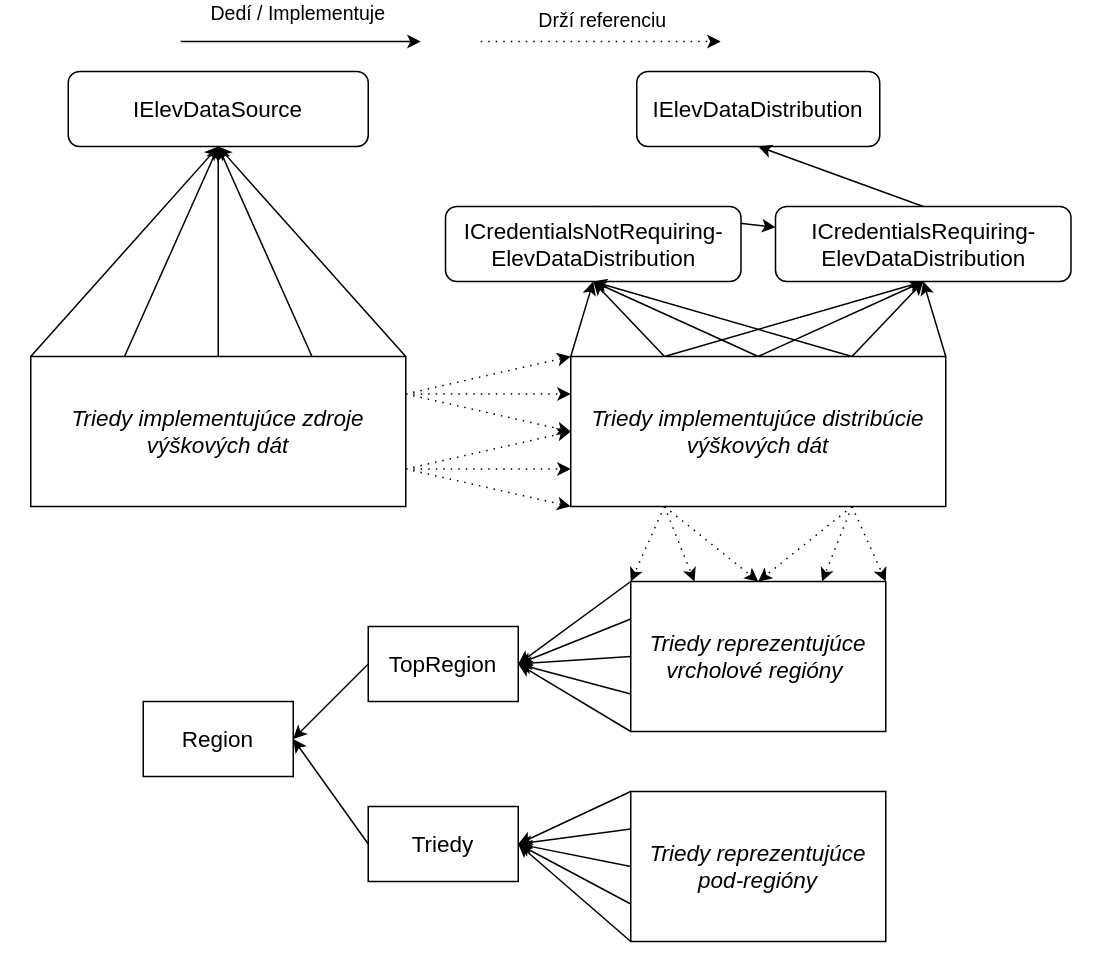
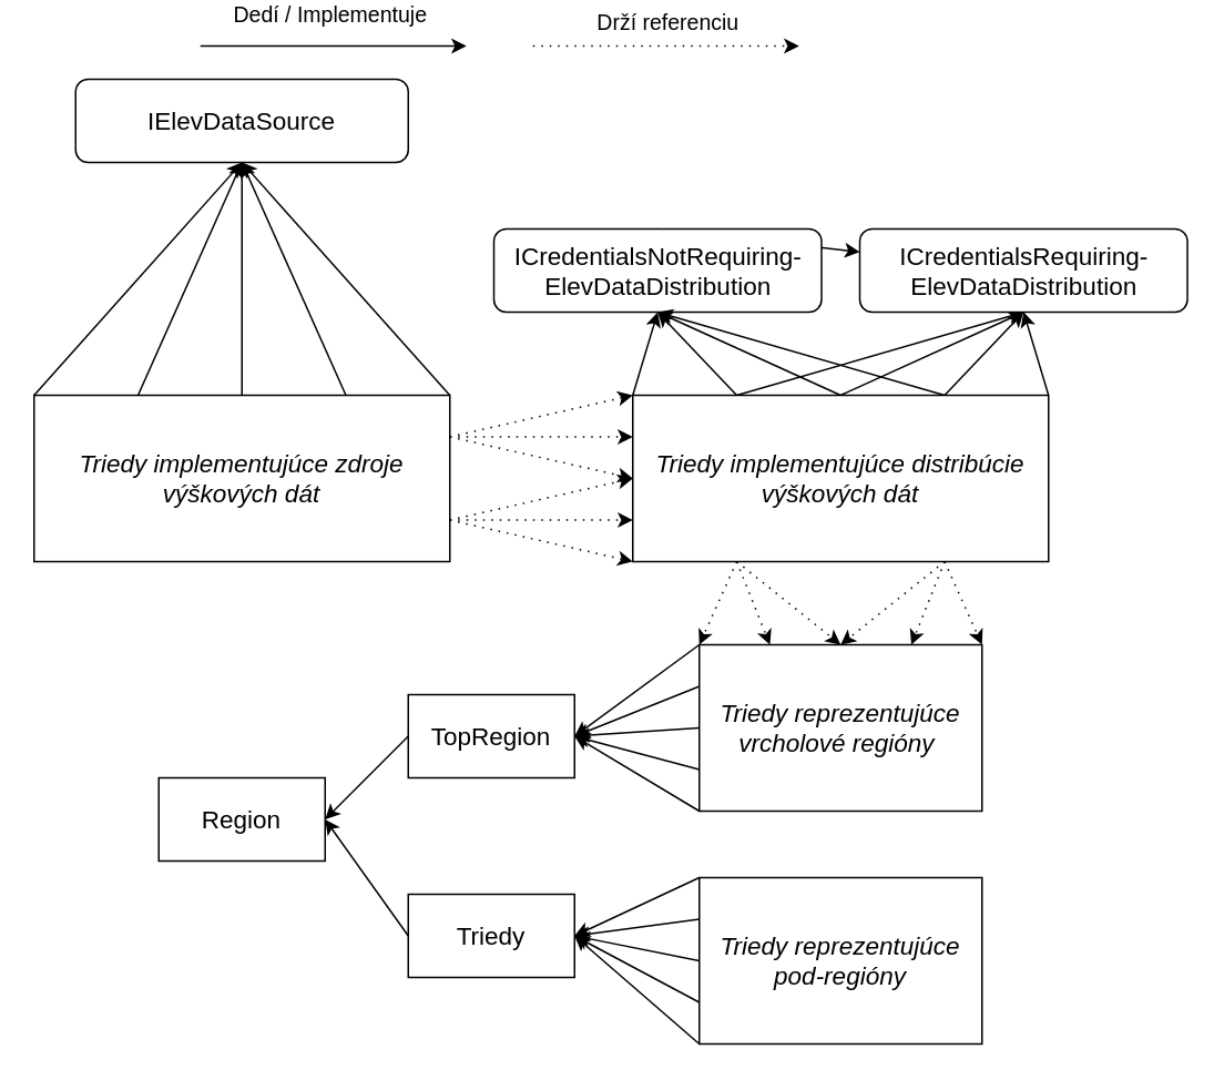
  <mxCell id="0" />
  <mxCell id="1" parent="0" />
  <mxCell id="2" value="&lt;font style=&quot;font-size: 15px;&quot;&gt;IElevDataSource&lt;/font&gt;" style="rounded=1;whiteSpace=wrap;html=1;" vertex="1" parent="1"><mxGeometry x="45" y="40" width="200" height="50" as="geometry" /></mxCell>
  <mxCell id="3" style="rounded=0;orthogonalLoop=1;jettySize=auto;html=1;exitX=0;exitY=0;exitDx=0;exitDy=0;entryX=0.5;entryY=1;entryDx=0;entryDy=0;" edge="1" parent="1" source="9" target="2"><mxGeometry relative="1" as="geometry" /></mxCell>
  <mxCell id="4" style="rounded=0;orthogonalLoop=1;jettySize=auto;html=1;exitX=0.25;exitY=0;exitDx=0;exitDy=0;entryX=0.5;entryY=1;entryDx=0;entryDy=0;" edge="1" parent="1" source="9" target="2"><mxGeometry relative="1" as="geometry"><mxPoint x="145" y="210" as="targetPoint" /></mxGeometry></mxCell>
  <mxCell id="5" style="rounded=0;orthogonalLoop=1;jettySize=auto;html=1;exitX=0.5;exitY=0;exitDx=0;exitDy=0;entryX=0.5;entryY=1;entryDx=0;entryDy=0;" edge="1" parent="1" source="9" target="2"><mxGeometry relative="1" as="geometry" /></mxCell>
  <mxCell id="6" style="rounded=0;orthogonalLoop=1;jettySize=auto;html=1;exitX=0.75;exitY=0;exitDx=0;exitDy=0;entryX=0.5;entryY=1;entryDx=0;entryDy=0;" edge="1" parent="1" source="9" target="2"><mxGeometry relative="1" as="geometry" /></mxCell>
  <mxCell id="7" style="rounded=0;orthogonalLoop=1;jettySize=auto;html=1;exitX=1;exitY=0;exitDx=0;exitDy=0;entryX=0.5;entryY=1;entryDx=0;entryDy=0;" edge="1" parent="1" source="9" target="2"><mxGeometry relative="1" as="geometry" /></mxCell>
  <mxCell id="8" style="rounded=0;orthogonalLoop=1;jettySize=auto;html=1;exitX=1;exitY=0.25;exitDx=0;exitDy=0;entryX=0;entryY=0;entryDx=0;entryDy=0;dashed=1;dashPattern=1 4;" edge="1" parent="1" source="9" target="22"><mxGeometry relative="1" as="geometry" /></mxCell>
  <mxCell id="9" value="&lt;span style=&quot;font-size: 15px;&quot;&gt;&lt;i&gt;Triedy implementujúce zdroje výškových dát&lt;/i&gt;&lt;/span&gt;" style="rounded=0;whiteSpace=wrap;html=1;" vertex="1" parent="1"><mxGeometry x="20" y="230" width="250" height="100" as="geometry" /></mxCell>
- <mxCell id="10" value="&lt;font style=&quot;font-size: 15px;&quot;&gt;IElevDataDistribution&lt;/font&gt;" style="rounded=1;whiteSpace=wrap;html=1;" vertex="1" parent="1"><mxGeometry x="424" y="40" width="162" height="50" as="geometry" /></mxCell>
- <mxCell id="11" style="rounded=0;orthogonalLoop=1;jettySize=auto;html=1;exitX=0.5;exitY=0;exitDx=0;exitDy=0;entryX=0.5;entryY=1;entryDx=0;entryDy=0;" edge="1" parent="1" source="29" target="10"><mxGeometry relative="1" as="geometry" /></mxCell>
  <mxCell id="12" style="rounded=0;orthogonalLoop=1;jettySize=auto;html=1;exitX=0.5;exitY=0;exitDx=0;exitDy=0;" edge="1" parent="1" source="13" target="29"><mxGeometry relative="1" as="geometry" /></mxCell>
  <mxCell id="13" value="&lt;span style=&quot;font-size: 15px;&quot;&gt;&lt;span&gt;ICredentialsNotRequiring-&lt;/span&gt;&lt;/span&gt;&lt;div&gt;&lt;span style=&quot;font-size: 15px;&quot;&gt;&lt;span&gt;ElevDataDistribution&lt;/span&gt;&lt;/span&gt;&lt;/div&gt;" style="rounded=1;whiteSpace=wrap;html=1;fontStyle=0" vertex="1" parent="1"><mxGeometry x="296.5" y="130" width="197" height="50" as="geometry" /></mxCell>
  <mxCell id="14" style="rounded=0;orthogonalLoop=1;jettySize=auto;html=1;exitX=0.25;exitY=0;exitDx=0;exitDy=0;entryX=0.5;entryY=1;entryDx=0;entryDy=0;" edge="1" parent="1" source="22" target="13"><mxGeometry relative="1" as="geometry" /></mxCell>
  <mxCell id="15" style="rounded=0;orthogonalLoop=1;jettySize=auto;html=1;exitX=0.25;exitY=0;exitDx=0;exitDy=0;entryX=0.5;entryY=1;entryDx=0;entryDy=0;" edge="1" parent="1" source="22" target="29"><mxGeometry relative="1" as="geometry" /></mxCell>
  <mxCell id="16" style="rounded=0;orthogonalLoop=1;jettySize=auto;html=1;exitX=1;exitY=0;exitDx=0;exitDy=0;entryX=0.5;entryY=1;entryDx=0;entryDy=0;" edge="1" parent="1" source="22" target="29"><mxGeometry relative="1" as="geometry" /></mxCell>
  <mxCell id="17" style="rounded=0;orthogonalLoop=1;jettySize=auto;html=1;exitX=0;exitY=0;exitDx=0;exitDy=0;entryX=0.5;entryY=1;entryDx=0;entryDy=0;" edge="1" parent="1" source="22" target="13"><mxGeometry relative="1" as="geometry" /></mxCell>
  <mxCell id="18" style="rounded=0;orthogonalLoop=1;jettySize=auto;html=1;exitX=0.5;exitY=0;exitDx=0;exitDy=0;entryX=0.5;entryY=1;entryDx=0;entryDy=0;" edge="1" parent="1" source="22" target="13"><mxGeometry relative="1" as="geometry" /></mxCell>
  <mxCell id="19" style="rounded=0;orthogonalLoop=1;jettySize=auto;html=1;exitX=0.75;exitY=0;exitDx=0;exitDy=0;entryX=0.5;entryY=1;entryDx=0;entryDy=0;" edge="1" parent="1" source="22" target="29"><mxGeometry relative="1" as="geometry" /></mxCell>
  <mxCell id="20" style="rounded=0;orthogonalLoop=1;jettySize=auto;html=1;exitX=0.5;exitY=0;exitDx=0;exitDy=0;entryX=0.5;entryY=1;entryDx=0;entryDy=0;" edge="1" parent="1" source="22" target="29"><mxGeometry relative="1" as="geometry"><mxPoint x="610" y="170" as="targetPoint" /></mxGeometry></mxCell>
  <mxCell id="21" style="rounded=0;orthogonalLoop=1;jettySize=auto;html=1;exitX=0.75;exitY=0;exitDx=0;exitDy=0;entryX=0.5;entryY=1;entryDx=0;entryDy=0;" edge="1" parent="1" source="22" target="13"><mxGeometry relative="1" as="geometry" /></mxCell>
  <mxCell id="22" value="&lt;span style=&quot;font-size: 15px;&quot;&gt;&lt;i&gt;Triedy implementujúce distribúcie výškových dát&lt;/i&gt;&lt;/span&gt;" style="rounded=0;whiteSpace=wrap;html=1;" vertex="1" parent="1"><mxGeometry x="380" y="230" width="250" height="100" as="geometry" /></mxCell>
  <mxCell id="23" style="rounded=0;orthogonalLoop=1;jettySize=auto;html=1;exitX=1;exitY=0.25;exitDx=0;exitDy=0;entryX=0;entryY=0.25;entryDx=0;entryDy=0;dashed=1;dashPattern=1 4;" edge="1" parent="1" source="9" target="22"><mxGeometry relative="1" as="geometry"><mxPoint x="285" y="260" as="sourcePoint" /><mxPoint x="395" y="260" as="targetPoint" /></mxGeometry></mxCell>
  <mxCell id="24" style="rounded=0;orthogonalLoop=1;jettySize=auto;html=1;exitX=1;exitY=0.25;exitDx=0;exitDy=0;entryX=0;entryY=0.5;entryDx=0;entryDy=0;dashed=1;dashPattern=1 4;" edge="1" parent="1" source="9" target="22"><mxGeometry relative="1" as="geometry"><mxPoint x="285" y="279.44" as="sourcePoint" /><mxPoint x="395" y="279.44" as="targetPoint" /></mxGeometry></mxCell>
  <mxCell id="25" style="rounded=0;orthogonalLoop=1;jettySize=auto;html=1;exitX=1;exitY=0.75;exitDx=0;exitDy=0;entryX=0;entryY=0.75;entryDx=0;entryDy=0;dashed=1;dashPattern=1 4;" edge="1" parent="1" source="9" target="22"><mxGeometry relative="1" as="geometry"><mxPoint x="270" y="300" as="sourcePoint" /><mxPoint x="380" y="300" as="targetPoint" /></mxGeometry></mxCell>
  <mxCell id="26" style="rounded=0;orthogonalLoop=1;jettySize=auto;html=1;exitX=1;exitY=0.75;exitDx=0;exitDy=0;entryX=0;entryY=1;entryDx=0;entryDy=0;dashed=1;dashPattern=1 4;" edge="1" parent="1" source="9" target="22"><mxGeometry relative="1" as="geometry"><mxPoint x="270" y="330" as="sourcePoint" /><mxPoint x="380" y="330" as="targetPoint" /></mxGeometry></mxCell>
  <mxCell id="27" style="rounded=0;orthogonalLoop=1;jettySize=auto;html=1;" edge="1" parent="1"><mxGeometry relative="1" as="geometry"><mxPoint x="120" y="20" as="sourcePoint" /><mxPoint x="280" y="20" as="targetPoint" /></mxGeometry></mxCell>
  <mxCell id="28" value="&lt;font style=&quot;font-size: 13px;&quot;&gt;Dedí / Implementuje&lt;/font&gt;" style="edgeLabel;html=1;align=center;verticalAlign=middle;resizable=0;points=[];" vertex="1" connectable="0" parent="27"><mxGeometry x="-0.383" y="2" relative="1" as="geometry"><mxPoint x="28" y="-18" as="offset" /></mxGeometry></mxCell>
  <mxCell id="29" value="&lt;span style=&quot;font-size: 15px;&quot;&gt;&lt;span&gt;ICredentialsRequiring-&lt;/span&gt;&lt;/span&gt;&lt;div&gt;&lt;span style=&quot;font-size: 15px;&quot;&gt;&lt;span&gt;ElevDataDistribution&lt;/span&gt;&lt;/span&gt;&lt;/div&gt;" style="rounded=1;whiteSpace=wrap;html=1;fontStyle=0" vertex="1" parent="1"><mxGeometry x="516.5" y="130" width="197" height="50" as="geometry" /></mxCell>
  <mxCell id="30" style="rounded=0;orthogonalLoop=1;jettySize=auto;html=1;exitX=1;exitY=0.75;exitDx=0;exitDy=0;entryX=0;entryY=0.5;entryDx=0;entryDy=0;dashed=1;dashPattern=1 4;" edge="1" parent="1" source="9" target="22"><mxGeometry relative="1" as="geometry"><mxPoint x="270" y="305" as="sourcePoint" /><mxPoint x="380" y="330" as="targetPoint" /></mxGeometry></mxCell>
  <mxCell id="31" style="rounded=0;orthogonalLoop=1;jettySize=auto;html=1;dashed=1;dashPattern=1 4;" edge="1" parent="1"><mxGeometry relative="1" as="geometry"><mxPoint x="320" y="20" as="sourcePoint" /><mxPoint x="480" y="20" as="targetPoint" /></mxGeometry></mxCell>
  <mxCell id="32" value="&lt;font style=&quot;font-size: 13px;&quot;&gt;Drží referenciu&lt;/font&gt;" style="edgeLabel;html=1;align=center;verticalAlign=middle;resizable=0;points=[];" vertex="1" connectable="0" parent="31"><mxGeometry x="-0.218" y="2" relative="1" as="geometry"><mxPoint x="17" y="-13" as="offset" /></mxGeometry></mxCell>
  <mxCell id="33" value="&lt;span style=&quot;font-size: 15px;&quot;&gt;&lt;span&gt;Region&lt;/span&gt;&lt;/span&gt;" style="rounded=0;whiteSpace=wrap;html=1;fontStyle=0" vertex="1" parent="1"><mxGeometry x="95" y="460" width="100" height="50" as="geometry" /></mxCell>
  <mxCell id="34" style="rounded=0;orthogonalLoop=1;jettySize=auto;html=1;exitX=0;exitY=0.5;exitDx=0;exitDy=0;entryX=1;entryY=0.5;entryDx=0;entryDy=0;" edge="1" parent="1" source="35" target="33"><mxGeometry relative="1" as="geometry"><mxPoint x="210" y="510" as="targetPoint" /></mxGeometry></mxCell>
  <mxCell id="35" value="&lt;span style=&quot;font-size: 15px;&quot;&gt;&lt;span&gt;Triedy&lt;/span&gt;&lt;/span&gt;" style="rounded=0;whiteSpace=wrap;html=1;fontStyle=0" vertex="1" parent="1"><mxGeometry x="245" y="530" width="100" height="50" as="geometry" /></mxCell>
  <mxCell id="36" style="rounded=0;orthogonalLoop=1;jettySize=auto;html=1;exitX=0;exitY=0.5;exitDx=0;exitDy=0;entryX=1;entryY=0.5;entryDx=0;entryDy=0;" edge="1" parent="1" source="37" target="33"><mxGeometry relative="1" as="geometry" /></mxCell>
  <mxCell id="37" value="&lt;span style=&quot;font-size: 15px;&quot;&gt;&lt;span&gt;TopRegion&lt;/span&gt;&lt;/span&gt;" style="rounded=0;whiteSpace=wrap;html=1;fontStyle=0" vertex="1" parent="1"><mxGeometry x="245" y="410" width="100" height="50" as="geometry" /></mxCell>
  <mxCell id="38" style="rounded=0;orthogonalLoop=1;jettySize=auto;html=1;exitX=0;exitY=0;exitDx=0;exitDy=0;entryX=1;entryY=0.5;entryDx=0;entryDy=0;" edge="1" parent="1" source="43" target="37"><mxGeometry relative="1" as="geometry" /></mxCell>
  <mxCell id="39" style="rounded=0;orthogonalLoop=1;jettySize=auto;html=1;exitX=0;exitY=0.25;exitDx=0;exitDy=0;entryX=1;entryY=0.5;entryDx=0;entryDy=0;" edge="1" parent="1" source="43" target="37"><mxGeometry relative="1" as="geometry"><mxPoint x="360" y="450" as="targetPoint" /></mxGeometry></mxCell>
  <mxCell id="40" style="rounded=0;orthogonalLoop=1;jettySize=auto;html=1;exitX=0;exitY=0.5;exitDx=0;exitDy=0;entryX=1;entryY=0.5;entryDx=0;entryDy=0;" edge="1" parent="1" source="43" target="37"><mxGeometry relative="1" as="geometry" /></mxCell>
  <mxCell id="41" style="rounded=0;orthogonalLoop=1;jettySize=auto;html=1;exitX=0;exitY=0.75;exitDx=0;exitDy=0;entryX=1;entryY=0.5;entryDx=0;entryDy=0;" edge="1" parent="1" source="43" target="37"><mxGeometry relative="1" as="geometry"><mxPoint x="350" y="450" as="targetPoint" /></mxGeometry></mxCell>
  <mxCell id="42" style="rounded=0;orthogonalLoop=1;jettySize=auto;html=1;exitX=0;exitY=1;exitDx=0;exitDy=0;entryX=1;entryY=0.5;entryDx=0;entryDy=0;" edge="1" parent="1" source="43" target="37"><mxGeometry relative="1" as="geometry" /></mxCell>
  <mxCell id="43" value="&lt;span style=&quot;font-size: 15px;&quot;&gt;&lt;i&gt;Triedy reprezentujúce vrcholové regióny&amp;nbsp;&lt;/i&gt;&lt;/span&gt;" style="rounded=0;whiteSpace=wrap;html=1;" vertex="1" parent="1"><mxGeometry x="420" y="380" width="170" height="100" as="geometry" /></mxCell>
  <mxCell id="44" style="rounded=0;orthogonalLoop=1;jettySize=auto;html=1;exitX=0;exitY=0;exitDx=0;exitDy=0;entryX=1;entryY=0.5;entryDx=0;entryDy=0;" edge="1" parent="1" source="49" target="35"><mxGeometry relative="1" as="geometry" /></mxCell>
  <mxCell id="45" style="rounded=0;orthogonalLoop=1;jettySize=auto;html=1;exitX=0;exitY=0.25;exitDx=0;exitDy=0;entryX=1;entryY=0.5;entryDx=0;entryDy=0;" edge="1" parent="1" source="49" target="35"><mxGeometry relative="1" as="geometry" /></mxCell>
  <mxCell id="46" style="rounded=0;orthogonalLoop=1;jettySize=auto;html=1;exitX=0;exitY=0.5;exitDx=0;exitDy=0;entryX=1;entryY=0.5;entryDx=0;entryDy=0;" edge="1" parent="1" source="49" target="35"><mxGeometry relative="1" as="geometry" /></mxCell>
  <mxCell id="47" style="rounded=0;orthogonalLoop=1;jettySize=auto;html=1;exitX=0;exitY=0.75;exitDx=0;exitDy=0;entryX=1;entryY=0.5;entryDx=0;entryDy=0;" edge="1" parent="1" source="49" target="35"><mxGeometry relative="1" as="geometry" /></mxCell>
  <mxCell id="48" style="rounded=0;orthogonalLoop=1;jettySize=auto;html=1;exitX=0;exitY=1;exitDx=0;exitDy=0;entryX=1;entryY=0.5;entryDx=0;entryDy=0;" edge="1" parent="1" source="49" target="35"><mxGeometry relative="1" as="geometry" /></mxCell>
  <mxCell id="49" value="&lt;span style=&quot;font-size: 15px;&quot;&gt;&lt;i&gt;Triedy reprezentujúce pod-regióny&lt;/i&gt;&lt;/span&gt;" style="rounded=0;whiteSpace=wrap;html=1;" vertex="1" parent="1"><mxGeometry x="420" y="520" width="170" height="100" as="geometry" /></mxCell>
  <mxCell id="50" style="rounded=0;orthogonalLoop=1;jettySize=auto;html=1;exitX=0.75;exitY=1;exitDx=0;exitDy=0;entryX=1;entryY=0;entryDx=0;entryDy=0;dashed=1;dashPattern=1 4;" edge="1" parent="1" source="22" target="43"><mxGeometry relative="1" as="geometry"><mxPoint x="460" y="355" as="sourcePoint" /><mxPoint x="570" y="355" as="targetPoint" /></mxGeometry></mxCell>
  <mxCell id="51" style="rounded=0;orthogonalLoop=1;jettySize=auto;html=1;exitX=0.75;exitY=1;exitDx=0;exitDy=0;entryX=0.75;entryY=0;entryDx=0;entryDy=0;dashed=1;dashPattern=1 4;" edge="1" parent="1" source="22" target="43"><mxGeometry relative="1" as="geometry"><mxPoint x="460" y="355" as="sourcePoint" /><mxPoint x="570" y="380" as="targetPoint" /></mxGeometry></mxCell>
  <mxCell id="52" style="rounded=0;orthogonalLoop=1;jettySize=auto;html=1;entryX=0.5;entryY=0;entryDx=0;entryDy=0;dashed=1;dashPattern=1 4;exitX=0.75;exitY=1;exitDx=0;exitDy=0;" edge="1" parent="1" source="22" target="43"><mxGeometry relative="1" as="geometry"><mxPoint x="490" y="350" as="sourcePoint" /><mxPoint x="570" y="330" as="targetPoint" /></mxGeometry></mxCell>
  <mxCell id="53" style="rounded=0;orthogonalLoop=1;jettySize=auto;html=1;entryX=0.5;entryY=0;entryDx=0;entryDy=0;dashed=1;dashPattern=1 4;exitX=0.25;exitY=1;exitDx=0;exitDy=0;" edge="1" parent="1" source="22" target="43"><mxGeometry relative="1" as="geometry"><mxPoint x="577" y="340" as="sourcePoint" /><mxPoint x="515" y="390" as="targetPoint" /></mxGeometry></mxCell>
  <mxCell id="54" style="rounded=0;orthogonalLoop=1;jettySize=auto;html=1;entryX=0.25;entryY=0;entryDx=0;entryDy=0;dashed=1;dashPattern=1 4;exitX=0.25;exitY=1;exitDx=0;exitDy=0;" edge="1" parent="1" source="22" target="43"><mxGeometry relative="1" as="geometry"><mxPoint x="587" y="350" as="sourcePoint" /><mxPoint x="525" y="400" as="targetPoint" /></mxGeometry></mxCell>
  <mxCell id="55" style="rounded=0;orthogonalLoop=1;jettySize=auto;html=1;entryX=0;entryY=0;entryDx=0;entryDy=0;dashed=1;dashPattern=1 4;exitX=0.25;exitY=1;exitDx=0;exitDy=0;" edge="1" parent="1" source="22" target="43"><mxGeometry relative="1" as="geometry"><mxPoint x="597" y="360" as="sourcePoint" /><mxPoint x="535" y="410" as="targetPoint" /></mxGeometry></mxCell>
